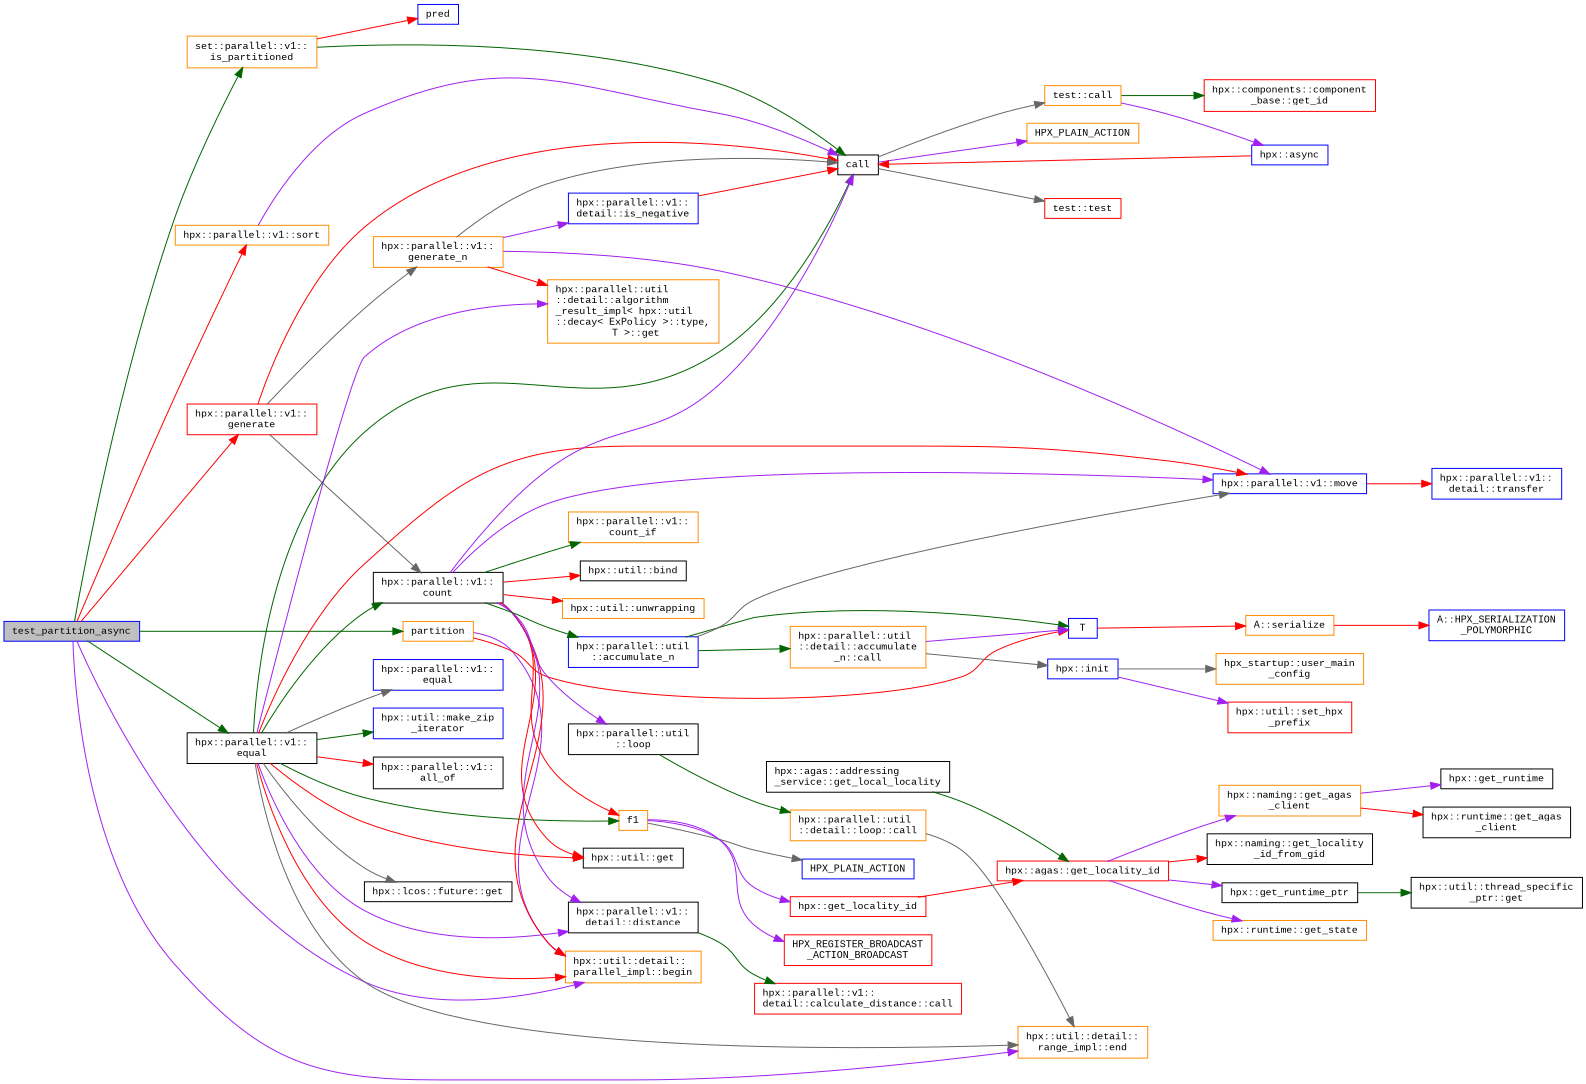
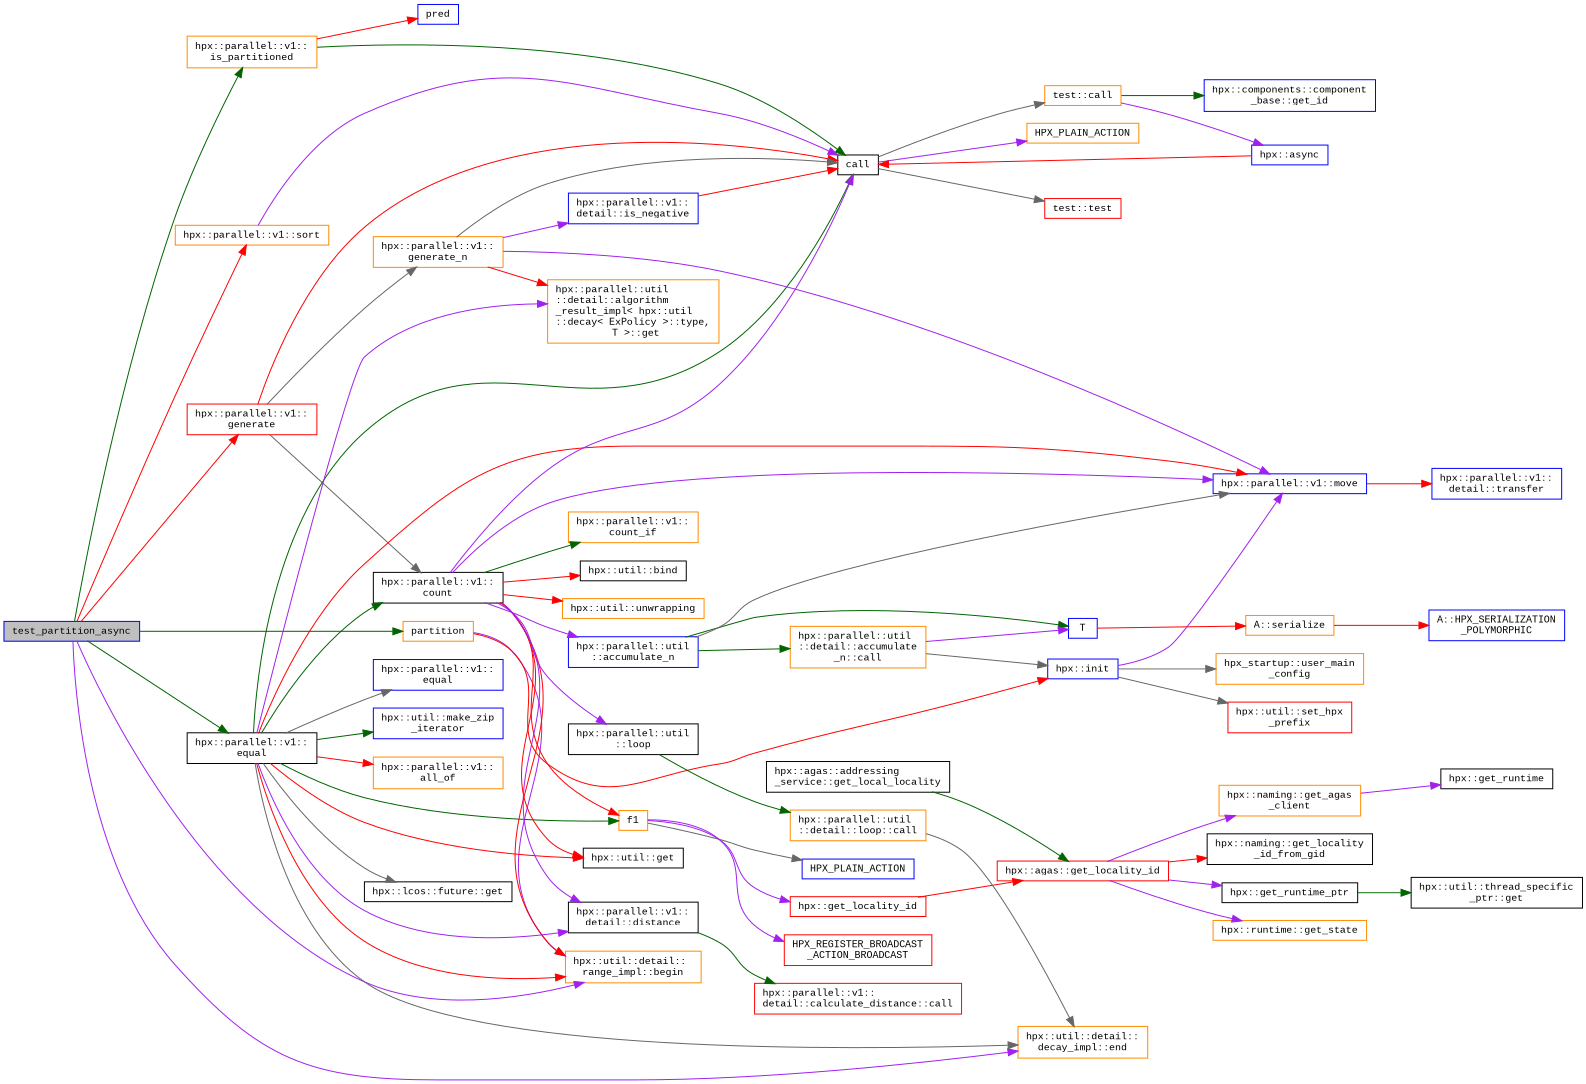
  digraph {
    fontname="Liberation Mono"
    rankdir=LR
    node [color=darkorange fillcolor=white fontname="Liberation Mono" fontsize=10 shape=record style=filled]
    edge [color=red fontname="Liberation Mono" fontsize=10 labelfontname=Helvetica labelfontsize=10 style=solid]
    n1 [color=blue fillcolor=grey75 fontcolor=black height=0.2 label=test_partition_async width=0.4]
    n2 [color=red height=0.2 label="hpx::parallel::v1::\lgenerate" width=0.4]
-   n3 [height=0.2 label="hpx::util::detail::\lrange_impl::end" width=0.4]
-   n4 [height=0.2 label="hpx::util::detail::\lparallel_impl::begin" width=0.4]
+   n3 [height=0.2 label="hpx::util::detail::\ldecay_impl::end" width=0.4]
+   n4 [height=0.2 label="hpx::util::detail::\lrange_impl::begin" width=0.4]
    n5 [height=0.2 label=partition width=0.4]
-   n6 [height=0.2 label="set::parallel::v1::\lis_partitioned" width=0.4]
+   n6 [height=0.2 label="hpx::parallel::v1::\lis_partitioned" width=0.4]
    n7 [height=0.2 label="hpx::parallel::v1::sort" width=0.4]
    n8 [color=black height=0.2 label="hpx::parallel::v1::\lequal" width=0.4]
    n9 [height=0.2 label="hpx::parallel::v1::\lgenerate_n" width=0.4]
    n10 [color=black height=0.2 label=call width=0.4]
    n11 [color=black height=0.2 label="hpx::parallel::v1::\lcount" width=0.4]
    n12 [color=blue height=0.2 label=T width=0.4]
    n13 [color=blue height=0.2 label=pred width=0.4]
    n14 [height=0.2 label="hpx::parallel::util\l::detail::algorithm\l_result_impl\< hpx::util\l::decay\< ExPolicy \>::type,\l T \>::get" width=0.4]
    n15 [color=blue height=0.2 label="hpx::parallel::v1::move" width=0.4]
    n16 [height=0.2 label=f1 width=0.4]
    n17 [color=black height=0.2 label="hpx::util::get" width=0.4]
    n18 [color=black height=0.2 label="hpx::parallel::v1::\ldetail::distance" width=0.4]
    n19 [color=blue height=0.2 label="hpx::parallel::v1::\lequal" width=0.4]
    n20 [color=blue height=0.2 label="hpx::util::make_zip\l_iterator" width=0.4]
-   n21 [color=black height=0.2 label="hpx::parallel::v1::\lall_of" width=0.4]
+   n21 [height=0.2 label="hpx::parallel::v1::\lall_of" width=0.4]
    n22 [color=black height=0.2 label="hpx::lcos::future::get" width=0.4]
    n23 [color=blue height=0.2 label="hpx::parallel::v1::\ldetail::is_negative" width=0.4]
    n24 [color=red height=0.2 label="test::test" width=0.4]
    n25 [height=0.2 label=HPX_PLAIN_ACTION width=0.4]
    n26 [height=0.2 label="test::call" width=0.4]
    n27 [height=0.2 label="hpx::parallel::v1::\lcount_if" width=0.4]
    n28 [color=black height=0.2 label="hpx::parallel::util\l::loop" width=0.4]
    n29 [color=black height=0.2 label="hpx::util::bind" width=0.4]
    n30 [height=0.2 label="hpx::util::unwrapping" width=0.4]
    n31 [color=blue height=0.2 label="hpx::parallel::util\l::accumulate_n" width=0.4]
    n32 [color=blue height=0.2 label="hpx::parallel::v1::\ldetail::transfer" width=0.4]
    n33 [color=blue height=0.2 label="hpx::async" width=0.4]
-   n34 [color=red height=0.2 label="hpx::components::component\l_base::get_id" width=0.4]
+   n34 [color=blue height=0.2 label="hpx::components::component\l_base::get_id" width=0.4]
    n35 [color=red height=0.2 label="hpx::get_locality_id" width=0.4]
    n36 [color=blue height=0.2 label=HPX_PLAIN_ACTION width=0.4]
    n37 [color=red height=0.2 label="HPX_REGISTER_BROADCAST\l_ACTION_BROADCAST" width=0.4]
    n38 [height=0.2 label="hpx::parallel::util\l::detail::loop::call" width=0.4]
    n39 [color=red height=0.2 label="hpx::parallel::v1::\ldetail::calculate_distance::call" width=0.4]
    n40 [height=0.2 label="hpx::parallel::util\l::detail::accumulate\l_n::call" width=0.4]
    n41 [color=red height=0.2 label="hpx::agas::get_locality_id" width=0.4]
    n42 [color=black height=0.2 label="hpx::get_runtime_ptr" width=0.4]
    n43 [height=0.2 label="hpx::runtime::get_state" width=0.4]
    n44 [height=0.2 label="hpx::naming::get_agas\l_client" width=0.4]
    n45 [color=black height=0.2 label="hpx::naming::get_locality\l_id_from_gid" width=0.4]
    n46 [color=black height=0.2 label="hpx::util::thread_specific\l_ptr::get" width=0.4]
    n47 [color=black height=0.2 label="hpx::get_runtime" width=0.4]
-   n48 [color=black height=0.2 label="hpx::runtime::get_agas\l_client" width=0.4]
    n49 [color=black height=0.2 label="hpx::agas::addressing\l_service::get_local_locality" width=0.4]
    n50 [color=blue height=0.2 label="hpx::init" width=0.4]
    n51 [height=0.2 label="A::serialize" width=0.4]
    n52 [color=red height=0.2 label="hpx::util::set_hpx\l_prefix" width=0.4]
    n53 [height=0.2 label="hpx_startup::user_main\l_config" width=0.4]
    n54 [color=blue height=0.2 label="A::HPX_SERIALIZATION\l_POLYMORPHIC" width=0.4]
    n1 -> n2
    n1 -> n3 [color=purple]
    n1 -> n4 [color=purple]
    n1 -> n5 [color=darkgreen]
    n1 -> n6 [color=darkgreen]
    n1 -> n7
    n1 -> n8 [color=darkgreen]
    n2 -> n9 [color=gray40]
    n2 -> n10
    n2 -> n11 [color=gray40]
    n5 -> n4 [color=purple]
-   n5 -> n12
+   n5 -> n50
    n6 -> n10 [color=darkgreen]
    n6 -> n13
    n7 -> n10 [color=purple]
    n8 -> n3 [color=gray40]
    n8 -> n4
    n8 -> n10 [color=darkgreen]
    n8 -> n11 [color=darkgreen]
    n8 -> n14 [color=purple]
    n8 -> n15
    n8 -> n16 [color=darkgreen]
    n8 -> n17
    n8 -> n18 [color=purple]
    n8 -> n19 [color=gray40]
    n8 -> n20 [color=darkgreen]
    n8 -> n21
    n8 -> n22 [color=gray40]
    n9 -> n10 [color=gray40]
    n9 -> n14
    n9 -> n15 [color=purple]
    n9 -> n23 [color=purple]
    n10 -> n24 [color=gray40]
    n10 -> n25 [color=purple]
    n10 -> n26 [color=gray40]
    n11 -> n4
    n11 -> n10 [color=purple]
    n11 -> n15 [color=purple]
    n11 -> n16
    n11 -> n17
    n11 -> n18 [color=purple]
    n11 -> n27 [color=darkgreen]
    n11 -> n28 [color=purple]
    n11 -> n29
    n11 -> n30
-   n11 -> n31 [color=darkgreen]
+   n11 -> n31 [color=purple]
    n12 -> n51
    n15 -> n32
    n16 -> n35 [color=purple]
    n16 -> n36 [color=gray40]
    n16 -> n37 [color=purple]
    n18 -> n39 [color=darkgreen]
    n23 -> n10
    n26 -> n33 [color=purple]
    n26 -> n34 [color=darkgreen]
    n28 -> n38 [color=darkgreen]
    n31 -> n12 [color=darkgreen]
    n31 -> n15 [color=gray40]
    n31 -> n40 [color=darkgreen]
    n33 -> n10
    n35 -> n41
    n38 -> n3 [color=gray40]
    n40 -> n12 [color=purple]
    n40 -> n50 [color=gray40]
    n41 -> n42 [color=purple]
    n41 -> n43 [color=purple]
    n41 -> n44 [color=purple]
    n41 -> n45
    n42 -> n46 [color=darkgreen]
    n44 -> n47 [color=purple]
-   n44 -> n48
    n49 -> n41 [color=darkgreen]
-   n50 -> n52 [color=purple]
+   n50 -> n15 [color=purple]
+   n50 -> n52 [color=gray40]
    n50 -> n53 [color=gray40]
    n51 -> n54
  }
